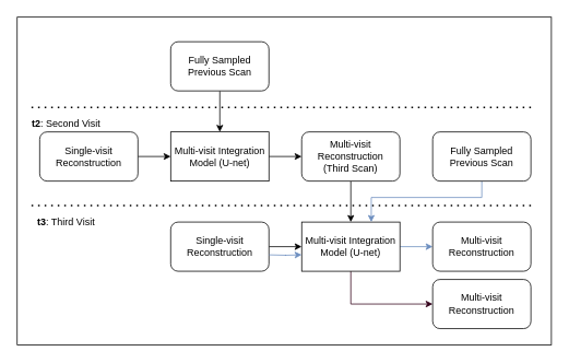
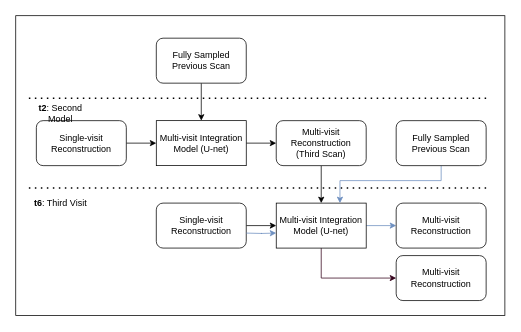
  <mxCell id="0" />
  <mxCell id="1" parent="0" />
  <mxCell id="2" style="edgeStyle=orthogonalEdgeStyle;rounded=0;orthogonalLoop=1;jettySize=auto;html=1;" parent="1" source="3" target="9" edge="1"><mxGeometry relative="1" as="geometry" /></mxCell>
  <mxCell id="3" value="Multi-visit Integration Model (U-net)" style="rounded=0;whiteSpace=wrap;html=1;" parent="1" vertex="1"><mxGeometry x="208" y="160" width="120" height="60" as="geometry" /></mxCell>
  <mxCell id="4" style="edgeStyle=orthogonalEdgeStyle;rounded=0;orthogonalLoop=1;jettySize=auto;html=1;entryX=0;entryY=0.5;entryDx=0;entryDy=0;" parent="1" source="5" target="3" edge="1"><mxGeometry relative="1" as="geometry" /></mxCell>
  <mxCell id="5" value="Single-visit Reconstruction" style="rounded=1;whiteSpace=wrap;html=1;" parent="1" vertex="1"><mxGeometry x="48" y="160" width="120" height="60" as="geometry" /></mxCell>
  <mxCell id="6" style="edgeStyle=orthogonalEdgeStyle;rounded=0;orthogonalLoop=1;jettySize=auto;html=1;" parent="1" source="7" target="3" edge="1"><mxGeometry relative="1" as="geometry" /></mxCell>
  <mxCell id="7" value="Fully Sampled Previous Scan" style="rounded=1;whiteSpace=wrap;html=1;" parent="1" vertex="1"><mxGeometry x="208" y="50" width="120" height="60" as="geometry" /></mxCell>
  <mxCell id="8" style="edgeStyle=orthogonalEdgeStyle;rounded=0;orthogonalLoop=1;jettySize=auto;html=1;entryX=0.5;entryY=0;entryDx=0;entryDy=0;" parent="1" source="9" target="12" edge="1"><mxGeometry relative="1" as="geometry" /></mxCell>
  <mxCell id="9" value="&lt;div&gt;Multi-visit Reconstruction&lt;/div&gt;&lt;div&gt;(Third Scan)&lt;br&gt;&lt;/div&gt;" style="rounded=1;whiteSpace=wrap;html=1;" parent="1" vertex="1"><mxGeometry x="368" y="160" width="120" height="60" as="geometry" /></mxCell>
  <mxCell id="10" style="edgeStyle=orthogonalEdgeStyle;rounded=0;orthogonalLoop=1;jettySize=auto;html=1;fillColor=#dae8fc;strokeColor=#6c8ebf;" parent="1" source="12" target="15" edge="1"><mxGeometry relative="1" as="geometry" /></mxCell>
  <mxCell id="11" style="edgeStyle=orthogonalEdgeStyle;rounded=0;orthogonalLoop=1;jettySize=auto;html=1;entryX=0;entryY=0.5;entryDx=0;entryDy=0;strokeColor=#33001A;" parent="1" source="12" target="22" edge="1"><mxGeometry relative="1" as="geometry"><Array as="points"><mxPoint x="428" y="370" /></Array></mxGeometry></mxCell>
  <mxCell id="12" value="Multi-visit Integration Model (U-net)" style="rounded=0;whiteSpace=wrap;html=1;" parent="1" vertex="1"><mxGeometry x="368" y="270" width="120" height="60" as="geometry" /></mxCell>
  <mxCell id="13" style="edgeStyle=orthogonalEdgeStyle;rounded=0;orthogonalLoop=1;jettySize=auto;html=1;entryX=0;entryY=0.5;entryDx=0;entryDy=0;" parent="1" source="14" target="12" edge="1"><mxGeometry relative="1" as="geometry" /></mxCell>
  <mxCell id="14" value="Single-visit Reconstruction" style="rounded=1;whiteSpace=wrap;html=1;" parent="1" vertex="1"><mxGeometry x="208" y="270" width="120" height="60" as="geometry" /></mxCell>
  <mxCell id="15" value="Multi-visit Reconstruction" style="rounded=1;whiteSpace=wrap;html=1;" parent="1" vertex="1"><mxGeometry x="528" y="270" width="120" height="60" as="geometry" /></mxCell>
  <mxCell id="16" value="" style="endArrow=none;dashed=1;html=1;dashPattern=1 3;strokeWidth=2;rounded=0;" parent="1" edge="1"><mxGeometry width="50" height="50" relative="1" as="geometry"><mxPoint x="38" y="130" as="sourcePoint" /><mxPoint x="648" y="130" as="targetPoint" /></mxGeometry></mxCell>
  <mxCell id="17" value="" style="endArrow=none;dashed=1;html=1;dashPattern=1 3;strokeWidth=2;rounded=0;" parent="1" edge="1"><mxGeometry width="50" height="50" relative="1" as="geometry"><mxPoint x="38" y="250" as="sourcePoint" /><mxPoint x="648" y="250" as="targetPoint" /></mxGeometry></mxCell>
- <mxCell id="18" value="&lt;b&gt;t2&lt;/b&gt;: Second Visit" style="text;html=1;strokeColor=none;fillColor=none;align=center;verticalAlign=middle;whiteSpace=wrap;rounded=0;" parent="1" vertex="1"><mxGeometry x="33" y="130" width="95" height="40" as="geometry" /></mxCell>
- <mxCell id="19" value="&lt;b&gt;t3&lt;/b&gt;: Third Visit" style="text;html=1;strokeColor=none;fillColor=none;align=center;verticalAlign=middle;whiteSpace=wrap;rounded=0;" parent="1" vertex="1"><mxGeometry x="33" y="250" width="95" height="40" as="geometry" /></mxCell>
+ <mxCell id="18" value="&lt;b&gt;t2&lt;/b&gt;: Second Model" style="text;html=1;strokeColor=none;fillColor=none;align=center;verticalAlign=middle;whiteSpace=wrap;rounded=0;" parent="1" vertex="1"><mxGeometry x="33" y="130" width="95" height="40" as="geometry" /></mxCell>
+ <mxCell id="19" value="&lt;b&gt;t6&lt;/b&gt;: Third Visit" style="text;html=1;strokeColor=none;fillColor=none;align=center;verticalAlign=middle;whiteSpace=wrap;rounded=0;" parent="1" vertex="1"><mxGeometry x="33" y="250" width="95" height="40" as="geometry" /></mxCell>
  <mxCell id="20" style="edgeStyle=orthogonalEdgeStyle;rounded=0;orthogonalLoop=1;jettySize=auto;html=1;exitX=0.5;exitY=1;exitDx=0;exitDy=0;fillColor=#dae8fc;strokeColor=#6c8ebf;" parent="1" source="21" target="12" edge="1"><mxGeometry relative="1" as="geometry"><Array as="points"><mxPoint x="588" y="240" /><mxPoint x="453" y="240" /></Array></mxGeometry></mxCell>
  <mxCell id="21" value="Fully Sampled Previous Scan" style="rounded=1;whiteSpace=wrap;html=1;" parent="1" vertex="1"><mxGeometry x="528" y="160" width="120" height="60" as="geometry" /></mxCell>
  <mxCell id="22" value="Multi-visit Reconstruction" style="rounded=1;whiteSpace=wrap;html=1;" parent="1" vertex="1"><mxGeometry x="528" y="340" width="120" height="60" as="geometry" /></mxCell>
  <mxCell id="23" style="edgeStyle=orthogonalEdgeStyle;rounded=0;orthogonalLoop=1;jettySize=auto;html=1;entryX=0;entryY=0.5;entryDx=0;entryDy=0;fillColor=#dae8fc;strokeColor=#6c8ebf;" parent="1" edge="1"><mxGeometry relative="1" as="geometry"><mxPoint x="328" y="310" as="sourcePoint" /><mxPoint x="368" y="310" as="targetPoint" /></mxGeometry></mxCell>
  <mxCell id="24" value="" style="rounded=0;whiteSpace=wrap;html=1;fillColor=none;" parent="1" vertex="1"><mxGeometry x="20.5" y="20" width="652.5" height="400" as="geometry" /></mxCell>
